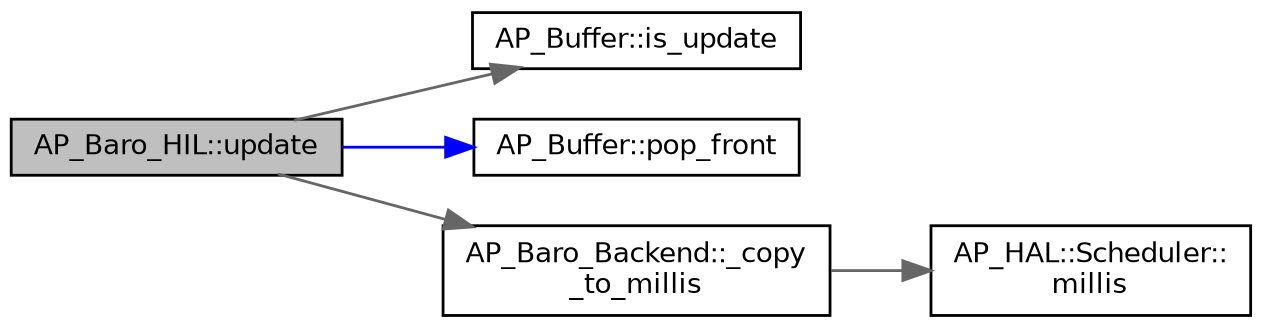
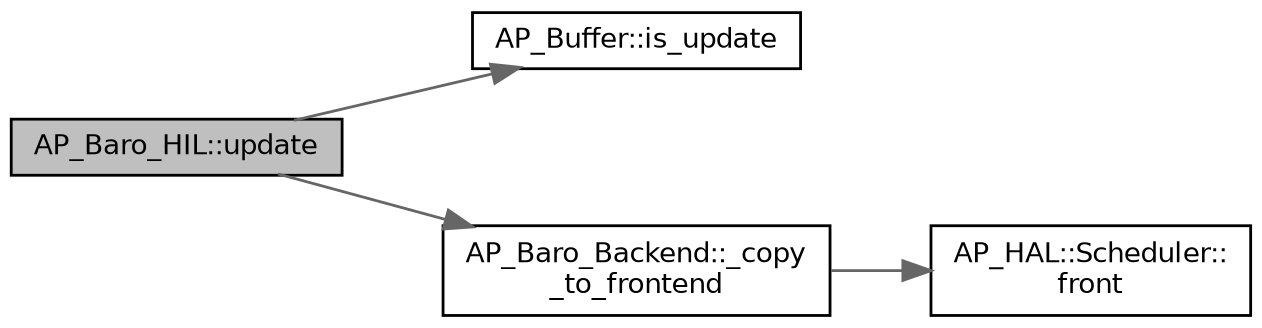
  digraph {
    rankdir=LR
    node [color=black fillcolor=white fontname=Helvetica fontsize=10 shape=record style=filled]
    edge [color=gray40 fontname=Helvetica fontsize=10 labelfontname=Helvetica labelfontsize=10 style=solid]
    n1 [fillcolor=grey75 fontcolor=black height=0.2 label="AP_Baro_HIL::update" width=0.4]
    n2 [height=0.2 label="AP_Buffer::is_update" width=0.4]
-   n3 [height=0.2 label="AP_Buffer::pop_front" width=0.4]
-   n4 [height=0.2 label="AP_Baro_Backend::_copy\l_to_millis" width=0.4]
-   n5 [height=0.2 label="AP_HAL::Scheduler::\lmillis" width=0.4]
+   n4 [height=0.2 label="AP_Baro_Backend::_copy\l_to_frontend" width=0.4]
+   n5 [height=0.2 label="AP_HAL::Scheduler::\lfront" width=0.4]
    n1 -> n2
-   n1 -> n3 [color=blue]
    n1 -> n4
    n4 -> n5
  }
